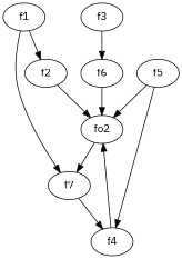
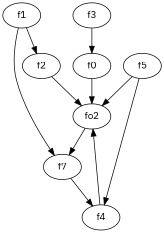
  strict digraph {
    fontname="IBM Plex Sans"
    node [fontname="IBM Plex Sans"]
    edge [fontname="IBM Plex Sans" weight=2]
    f1
    f2
    f7
    n4 [label=fo2]
    f4
    f3
-   f6
+   f6 [label=f0]
    f5
    f1 -> f2
    f1 -> f7
    f2 -> n4
    f7 -> f4
    n4 -> f7
    f4 -> n4
    f3 -> f6
    f6 -> n4
    f5 -> n4
    f5 -> f4
  }
